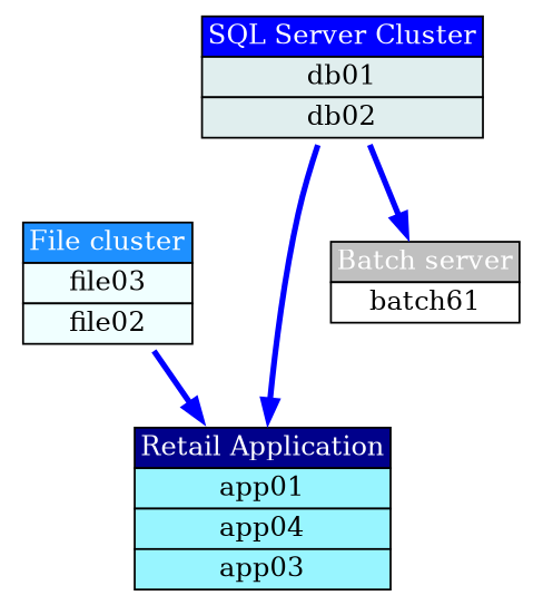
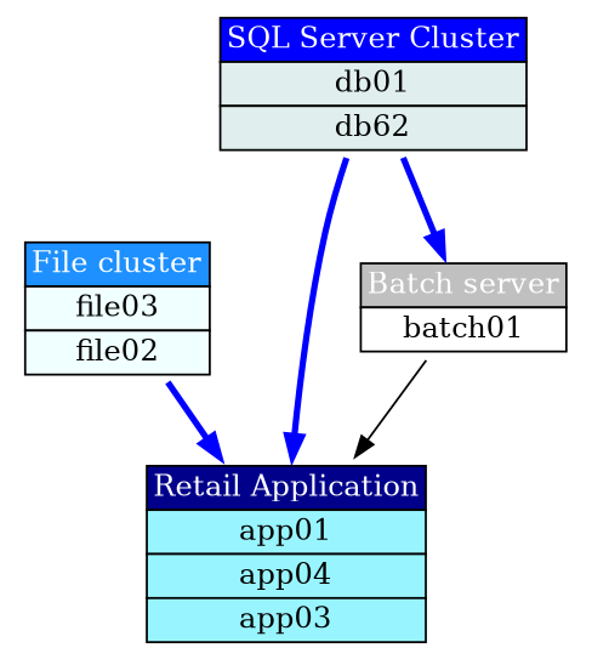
  digraph {
    rankdir=TB
    shape=circle
    node [shape=none]
    edge [color=blue penwidth=3.0]
    n1 [label=<<table border="0" cellspacing="0"><tr><td port="port0" border="1" bgcolor="blue4"><font color="white">Retail Application</font></td></tr><tr><td port="port1" border="1" bgcolor="cadetblue1"><font color="black">app01</font></td></tr><tr><td port="port2" border="1" bgcolor="cadetblue1"><font color="black">app04</font></td></tr><tr><td port="port3" border="1" bgcolor="cadetblue1"><font color="black">app03</font></td></tr></table>>]
    n2 [label=<<table border="0" cellspacing="0"><tr><td port="port0" border="1" bgcolor="dodgerblue1"><font color="white">File cluster</font></td></tr><tr><td port="port1" border="1" bgcolor="azure"><font color="black">file03</font></td></tr><tr><td port="port2" border="1" bgcolor="azure"><font color="black">file02</font></td></tr></table>>]
-   n3 [label=<<table border="0" cellspacing="0"><tr><td port="port0" border="1" bgcolor="grey"><font color="white">Batch server</font></td></tr><tr><td port="port1" border="1" bgcolor="white"><font color="black">batch61</font></td></tr></table>>]
-   n4 [label=<<table border="0" cellspacing="0"><tr><td port="port0" border="1" bgcolor="blue"><font color="white">SQL Server Cluster</font></td></tr><tr><td port="port1" border="1" bgcolor="azure2"><font color="black">db01</font></td></tr><tr><td port="port2" border="1" bgcolor="azure2"><font color="black">db02</font></td></tr></table>>]
+   n3 [label=<<table border="0" cellspacing="0"><tr><td port="port0" border="1" bgcolor="grey"><font color="white">Batch server</font></td></tr><tr><td port="port1" border="1" bgcolor="white"><font color="black">batch01</font></td></tr></table>>]
+   n4 [label=<<table border="0" cellspacing="0"><tr><td port="port0" border="1" bgcolor="blue"><font color="white">SQL Server Cluster</font></td></tr><tr><td port="port1" border="1" bgcolor="azure2"><font color="black">db01</font></td></tr><tr><td port="port2" border="1" bgcolor="azure2"><font color="black">db62</font></td></tr></table>>]
    n2 -> n1
+   n3 -> n1 [color="" penwidth=""]
    n4 -> n1
    n4 -> n3
  }
